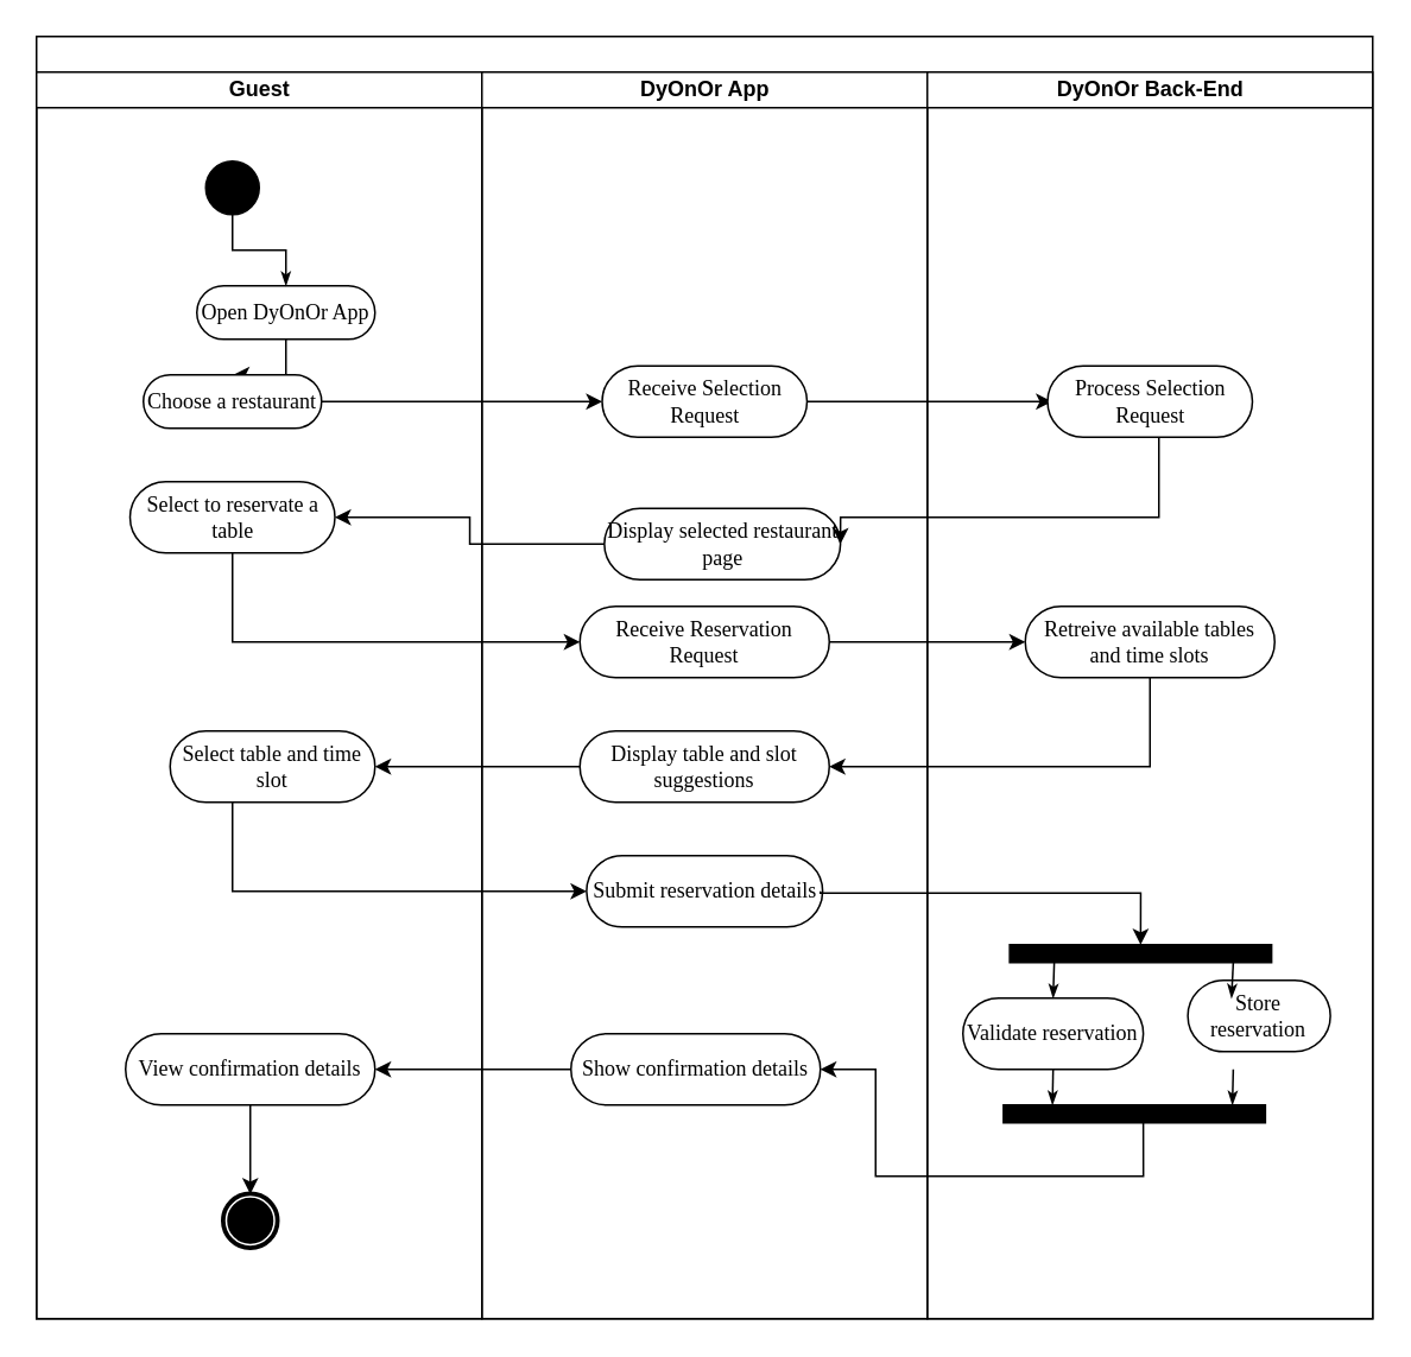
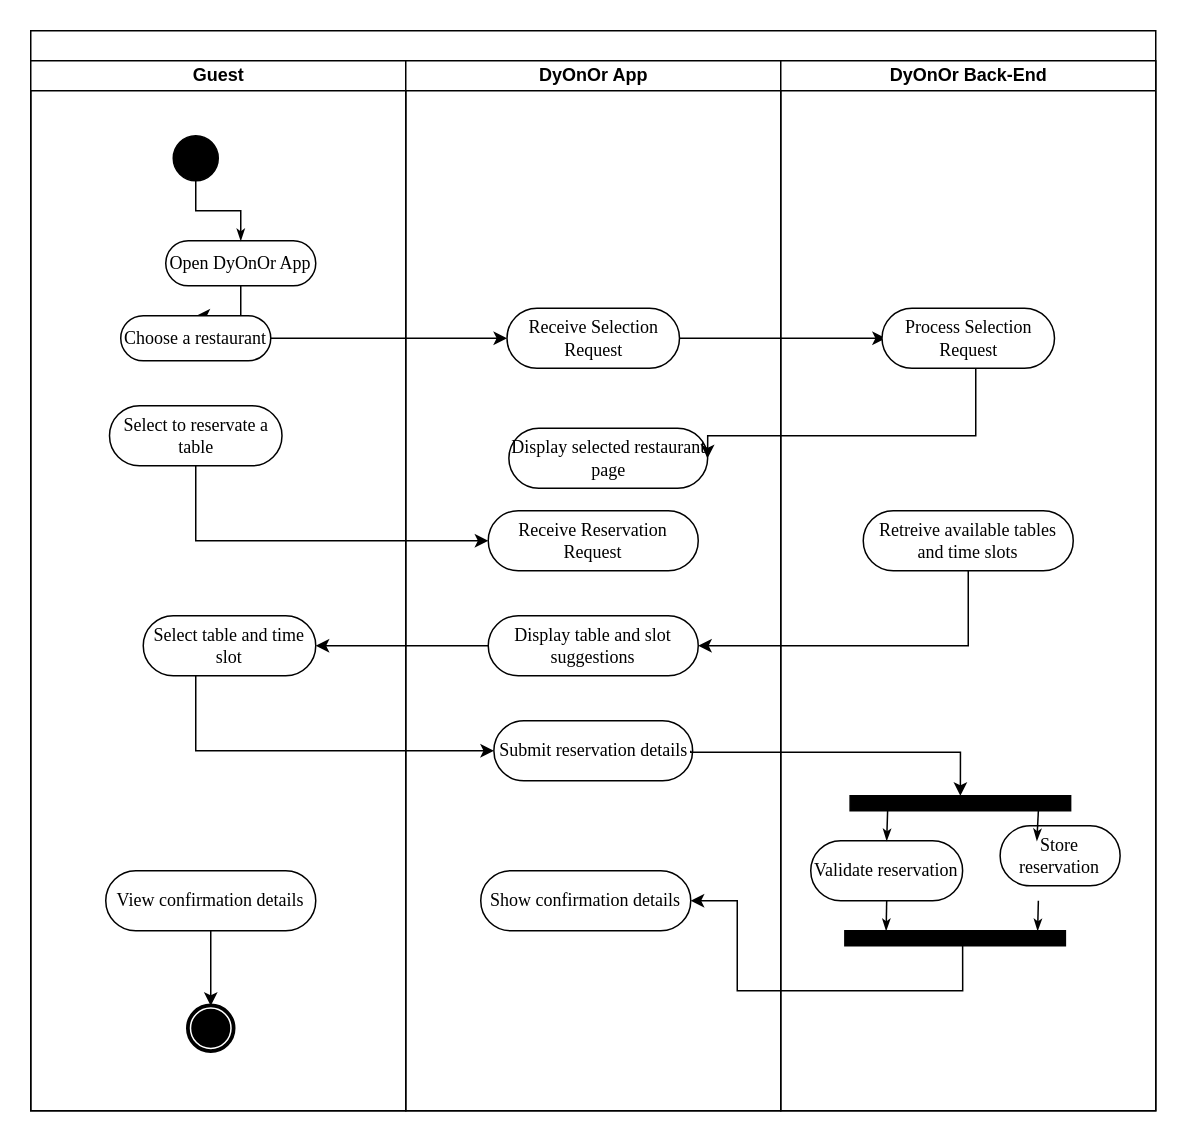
  <mxCell id="0" />
  <mxCell id="1" parent="0" />
  <mxCell id="2" value="" style="swimlane;html=1;childLayout=stackLayout;startSize=20;rounded=0;shadow=0;comic=0;labelBackgroundColor=none;strokeWidth=1;fontFamily=Verdana;fontSize=12;align=center;" parent="1" vertex="1"><mxGeometry x="20" y="20" width="750" height="720" as="geometry" /></mxCell>
  <mxCell id="3" value="Guest" style="swimlane;html=1;startSize=20;" parent="2" vertex="1"><mxGeometry y="20" width="250" height="700" as="geometry" /></mxCell>
  <mxCell id="4" value="" style="ellipse;whiteSpace=wrap;html=1;rounded=0;shadow=0;comic=0;labelBackgroundColor=none;strokeWidth=1;fillColor=#000000;fontFamily=Verdana;fontSize=12;align=center;" parent="3" vertex="1"><mxGeometry x="95" y="50" width="30" height="30" as="geometry" /></mxCell>
  <mxCell id="5" style="edgeStyle=orthogonalEdgeStyle;rounded=0;orthogonalLoop=1;jettySize=auto;html=1;" edge="1" parent="3" source="6"><mxGeometry relative="1" as="geometry"><mxPoint x="110" y="170" as="targetPoint" /></mxGeometry></mxCell>
  <mxCell id="6" value="Open DyOnOr App" style="rounded=1;whiteSpace=wrap;html=1;shadow=0;comic=0;labelBackgroundColor=none;strokeWidth=1;fontFamily=Verdana;fontSize=12;align=center;arcSize=50;" parent="3" vertex="1"><mxGeometry x="90" y="120" width="100" height="30" as="geometry" /></mxCell>
  <mxCell id="7" style="edgeStyle=orthogonalEdgeStyle;rounded=0;html=1;labelBackgroundColor=none;startArrow=none;startFill=0;startSize=5;endArrow=classicThin;endFill=1;endSize=5;jettySize=auto;orthogonalLoop=1;strokeWidth=1;fontFamily=Verdana;fontSize=12" parent="3" source="4" target="6" edge="1"><mxGeometry relative="1" as="geometry" /></mxCell>
  <mxCell id="8" value="Choose a restaurant" style="rounded=1;whiteSpace=wrap;html=1;shadow=0;comic=0;labelBackgroundColor=none;strokeWidth=1;fontFamily=Verdana;fontSize=12;align=center;arcSize=50;" vertex="1" parent="3"><mxGeometry x="60" y="170" width="100" height="30" as="geometry" /></mxCell>
  <mxCell id="9" value="Select to reservate a table" style="rounded=1;whiteSpace=wrap;html=1;shadow=0;comic=0;labelBackgroundColor=none;strokeWidth=1;fontFamily=Verdana;fontSize=12;align=center;arcSize=50;" vertex="1" parent="3"><mxGeometry x="52.5" y="230" width="115" height="40" as="geometry" /></mxCell>
  <mxCell id="10" value="Select table and time slot" style="rounded=1;whiteSpace=wrap;html=1;shadow=0;comic=0;labelBackgroundColor=none;strokeWidth=1;fontFamily=Verdana;fontSize=12;align=center;arcSize=50;" vertex="1" parent="3"><mxGeometry x="75" y="370" width="115" height="40" as="geometry" /></mxCell>
  <mxCell id="11" style="edgeStyle=orthogonalEdgeStyle;rounded=0;orthogonalLoop=1;jettySize=auto;html=1;entryX=0.5;entryY=0;entryDx=0;entryDy=0;" edge="1" parent="3" source="12" target="13"><mxGeometry relative="1" as="geometry" /></mxCell>
  <mxCell id="12" value="View confirmation details" style="rounded=1;whiteSpace=wrap;html=1;shadow=0;comic=0;labelBackgroundColor=none;strokeWidth=1;fontFamily=Verdana;fontSize=12;align=center;arcSize=50;" vertex="1" parent="3"><mxGeometry x="50" y="540" width="140" height="40" as="geometry" /></mxCell>
  <mxCell id="13" value="" style="shape=mxgraph.bpmn.shape;html=1;verticalLabelPosition=bottom;labelBackgroundColor=#ffffff;verticalAlign=top;perimeter=ellipsePerimeter;outline=end;symbol=terminate;rounded=0;shadow=0;comic=0;strokeWidth=1;fontFamily=Verdana;fontSize=12;align=center;" parent="3" vertex="1"><mxGeometry x="105" y="630" width="30" height="30" as="geometry" /></mxCell>
  <mxCell id="14" value="DyOnOr App" style="swimlane;html=1;startSize=20;" parent="2" vertex="1"><mxGeometry x="250" y="20" width="250" height="700" as="geometry" /></mxCell>
  <mxCell id="15" value="Receive Selection Request" style="rounded=1;whiteSpace=wrap;html=1;shadow=0;comic=0;labelBackgroundColor=none;strokeWidth=1;fontFamily=Verdana;fontSize=12;align=center;arcSize=50;" vertex="1" parent="14"><mxGeometry x="67.5" y="165" width="115" height="40" as="geometry" /></mxCell>
  <mxCell id="16" value="Display selected restaurant page" style="rounded=1;whiteSpace=wrap;html=1;shadow=0;comic=0;labelBackgroundColor=none;strokeWidth=1;fontFamily=Verdana;fontSize=12;align=center;arcSize=50;" vertex="1" parent="14"><mxGeometry x="68.75" y="245" width="132.5" height="40" as="geometry" /></mxCell>
  <mxCell id="17" value="Receive Reservation Request" style="rounded=1;whiteSpace=wrap;html=1;shadow=0;comic=0;labelBackgroundColor=none;strokeWidth=1;fontFamily=Verdana;fontSize=12;align=center;arcSize=50;" vertex="1" parent="14"><mxGeometry x="55" y="300" width="140" height="40" as="geometry" /></mxCell>
  <mxCell id="18" value="Display table and slot suggestions" style="rounded=1;whiteSpace=wrap;html=1;shadow=0;comic=0;labelBackgroundColor=none;strokeWidth=1;fontFamily=Verdana;fontSize=12;align=center;arcSize=50;" vertex="1" parent="14"><mxGeometry x="55" y="370" width="140" height="40" as="geometry" /></mxCell>
  <mxCell id="19" value="Submit reservation details" style="rounded=1;whiteSpace=wrap;html=1;shadow=0;comic=0;labelBackgroundColor=none;strokeWidth=1;fontFamily=Verdana;fontSize=12;align=center;arcSize=50;" vertex="1" parent="14"><mxGeometry x="58.75" y="440" width="132.5" height="40" as="geometry" /></mxCell>
  <mxCell id="20" value="Show confirmation details" style="rounded=1;whiteSpace=wrap;html=1;shadow=0;comic=0;labelBackgroundColor=none;strokeWidth=1;fontFamily=Verdana;fontSize=12;align=center;arcSize=50;" vertex="1" parent="14"><mxGeometry x="50" y="540" width="140" height="40" as="geometry" /></mxCell>
  <mxCell id="21" style="edgeStyle=orthogonalEdgeStyle;rounded=0;orthogonalLoop=1;jettySize=auto;html=1;entryX=0;entryY=0.5;entryDx=0;entryDy=0;" edge="1" parent="2" source="8" target="15"><mxGeometry relative="1" as="geometry"><mxPoint x="290" y="205" as="targetPoint" /></mxGeometry></mxCell>
  <mxCell id="22" style="edgeStyle=orthogonalEdgeStyle;rounded=0;orthogonalLoop=1;jettySize=auto;html=1;entryX=0.022;entryY=0.5;entryDx=0;entryDy=0;entryPerimeter=0;" edge="1" parent="2" source="15" target="31"><mxGeometry relative="1" as="geometry"><mxPoint x="560" y="210" as="targetPoint" /></mxGeometry></mxCell>
  <mxCell id="23" style="edgeStyle=orthogonalEdgeStyle;rounded=0;orthogonalLoop=1;jettySize=auto;html=1;entryX=1;entryY=0.5;entryDx=0;entryDy=0;" edge="1" parent="2" source="31" target="16"><mxGeometry relative="1" as="geometry"><Array as="points"><mxPoint x="630" y="270" /></Array></mxGeometry></mxCell>
- <mxCell id="24" style="edgeStyle=orthogonalEdgeStyle;rounded=0;orthogonalLoop=1;jettySize=auto;html=1;entryX=1;entryY=0.5;entryDx=0;entryDy=0;" edge="1" parent="2" source="16" target="9"><mxGeometry relative="1" as="geometry" /></mxCell>
  <mxCell id="25" style="edgeStyle=orthogonalEdgeStyle;rounded=0;orthogonalLoop=1;jettySize=auto;html=1;entryX=0;entryY=0.5;entryDx=0;entryDy=0;" edge="1" parent="2" source="9" target="17"><mxGeometry relative="1" as="geometry"><Array as="points"><mxPoint x="110" y="340" /></Array></mxGeometry></mxCell>
- <mxCell id="26" style="edgeStyle=orthogonalEdgeStyle;rounded=0;orthogonalLoop=1;jettySize=auto;html=1;entryX=0;entryY=0.5;entryDx=0;entryDy=0;" edge="1" parent="2" source="17" target="32"><mxGeometry relative="1" as="geometry" /></mxCell>
  <mxCell id="27" style="edgeStyle=orthogonalEdgeStyle;rounded=0;orthogonalLoop=1;jettySize=auto;html=1;entryX=1;entryY=0.5;entryDx=0;entryDy=0;" edge="1" parent="2" source="32" target="18"><mxGeometry relative="1" as="geometry"><Array as="points"><mxPoint x="625" y="410" /></Array></mxGeometry></mxCell>
  <mxCell id="28" style="edgeStyle=orthogonalEdgeStyle;rounded=0;orthogonalLoop=1;jettySize=auto;html=1;entryX=1;entryY=0.5;entryDx=0;entryDy=0;" edge="1" parent="2" source="18" target="10"><mxGeometry relative="1" as="geometry" /></mxCell>
  <mxCell id="29" style="edgeStyle=orthogonalEdgeStyle;rounded=0;orthogonalLoop=1;jettySize=auto;html=1;entryX=0;entryY=0.5;entryDx=0;entryDy=0;" edge="1" parent="2" source="10" target="19"><mxGeometry relative="1" as="geometry"><Array as="points"><mxPoint x="110" y="480" /></Array></mxGeometry></mxCell>
  <mxCell id="30" value="DyOnOr Back-End" style="swimlane;html=1;startSize=20;" parent="2" vertex="1"><mxGeometry x="500" y="20" width="250" height="700" as="geometry" /></mxCell>
  <mxCell id="31" value="Process Selection Request" style="rounded=1;whiteSpace=wrap;html=1;shadow=0;comic=0;labelBackgroundColor=none;strokeWidth=1;fontFamily=Verdana;fontSize=12;align=center;arcSize=50;" vertex="1" parent="30"><mxGeometry x="67.5" y="165" width="115" height="40" as="geometry" /></mxCell>
  <mxCell id="32" value="Retreive available tables and time slots" style="rounded=1;whiteSpace=wrap;html=1;shadow=0;comic=0;labelBackgroundColor=none;strokeWidth=1;fontFamily=Verdana;fontSize=12;align=center;arcSize=50;" vertex="1" parent="30"><mxGeometry x="55" y="300" width="140" height="40" as="geometry" /></mxCell>
  <mxCell id="33" value="" style="whiteSpace=wrap;html=1;rounded=0;shadow=0;comic=0;labelBackgroundColor=none;strokeWidth=1;fillColor=#000000;fontFamily=Verdana;fontSize=12;align=center;rotation=0;" parent="30" vertex="1"><mxGeometry x="46.25" y="490" width="147" height="10" as="geometry" /></mxCell>
  <mxCell id="34" value="Validate reservation" style="rounded=1;whiteSpace=wrap;html=1;shadow=0;comic=0;labelBackgroundColor=none;strokeWidth=1;fontFamily=Verdana;fontSize=12;align=center;arcSize=50;" vertex="1" parent="30"><mxGeometry x="20" y="520" width="101.25" height="40" as="geometry" /></mxCell>
  <mxCell id="35" value="Store reservation" style="rounded=1;whiteSpace=wrap;html=1;shadow=0;comic=0;labelBackgroundColor=none;strokeWidth=1;fontFamily=Verdana;fontSize=12;align=center;arcSize=50;" vertex="1" parent="30"><mxGeometry x="146.25" y="510" width="80" height="40" as="geometry" /></mxCell>
  <mxCell id="36" style="edgeStyle=none;rounded=0;html=1;labelBackgroundColor=none;startArrow=none;startFill=0;startSize=5;endArrow=classicThin;endFill=1;endSize=5;jettySize=auto;orthogonalLoop=1;strokeWidth=1;fontFamily=Verdana;fontSize=12;entryX=0.5;entryY=0;entryDx=0;entryDy=0;" edge="1" parent="30" target="34"><mxGeometry relative="1" as="geometry"><mxPoint x="71.25" y="500" as="sourcePoint" /><mxPoint x="71.25" y="610" as="targetPoint" /></mxGeometry></mxCell>
  <mxCell id="37" style="edgeStyle=none;rounded=0;html=1;labelBackgroundColor=none;startArrow=none;startFill=0;startSize=5;endArrow=classicThin;endFill=1;endSize=5;jettySize=auto;orthogonalLoop=1;strokeWidth=1;fontFamily=Verdana;fontSize=12;entryX=0.5;entryY=0;entryDx=0;entryDy=0;" edge="1" parent="30"><mxGeometry relative="1" as="geometry"><mxPoint x="171.75" y="500" as="sourcePoint" /><mxPoint x="170.75" y="520" as="targetPoint" /></mxGeometry></mxCell>
  <mxCell id="38" value="" style="whiteSpace=wrap;html=1;rounded=0;shadow=0;comic=0;labelBackgroundColor=none;strokeWidth=1;fillColor=#000000;fontFamily=Verdana;fontSize=12;align=center;rotation=0;" vertex="1" parent="30"><mxGeometry x="42.75" y="580" width="147" height="10" as="geometry" /></mxCell>
  <mxCell id="39" style="edgeStyle=none;rounded=0;html=1;labelBackgroundColor=none;startArrow=none;startFill=0;startSize=5;endArrow=classicThin;endFill=1;endSize=5;jettySize=auto;orthogonalLoop=1;strokeWidth=1;fontFamily=Verdana;fontSize=12;" edge="1" parent="30"><mxGeometry relative="1" as="geometry"><mxPoint x="70.63" y="560" as="sourcePoint" /><mxPoint x="70.25" y="580" as="targetPoint" /><Array as="points"><mxPoint x="70.13" y="560" /></Array></mxGeometry></mxCell>
  <mxCell id="40" style="edgeStyle=none;rounded=0;html=1;labelBackgroundColor=none;startArrow=none;startFill=0;startSize=5;endArrow=classicThin;endFill=1;endSize=5;jettySize=auto;orthogonalLoop=1;strokeWidth=1;fontFamily=Verdana;fontSize=12;" edge="1" parent="30"><mxGeometry relative="1" as="geometry"><mxPoint x="171.75" y="560" as="sourcePoint" /><mxPoint x="171.25" y="580" as="targetPoint" /></mxGeometry></mxCell>
  <mxCell id="41" style="edgeStyle=orthogonalEdgeStyle;rounded=0;orthogonalLoop=1;jettySize=auto;html=1;entryX=1;entryY=0.5;entryDx=0;entryDy=0;" edge="1" parent="30" target="20"><mxGeometry relative="1" as="geometry"><mxPoint x="121.25" y="590" as="sourcePoint" /><mxPoint x="-58.75" y="485" as="targetPoint" /><Array as="points"><mxPoint x="121" y="620" /><mxPoint x="-29" y="620" /><mxPoint x="-29" y="560" /></Array></mxGeometry></mxCell>
  <mxCell id="42" style="edgeStyle=orthogonalEdgeStyle;rounded=0;orthogonalLoop=1;jettySize=auto;html=1;entryX=0.5;entryY=0;entryDx=0;entryDy=0;" edge="1" parent="30" target="33"><mxGeometry relative="1" as="geometry"><mxPoint x="-60" y="460" as="sourcePoint" /><mxPoint x="177.065" y="530" as="targetPoint" /><Array as="points"><mxPoint x="-60" y="461" /><mxPoint x="120" y="461" /></Array></mxGeometry></mxCell>
- <mxCell id="43" style="edgeStyle=orthogonalEdgeStyle;rounded=0;orthogonalLoop=1;jettySize=auto;html=1;entryX=1;entryY=0.5;entryDx=0;entryDy=0;" edge="1" parent="2" source="20" target="12"><mxGeometry relative="1" as="geometry" /></mxCell>
